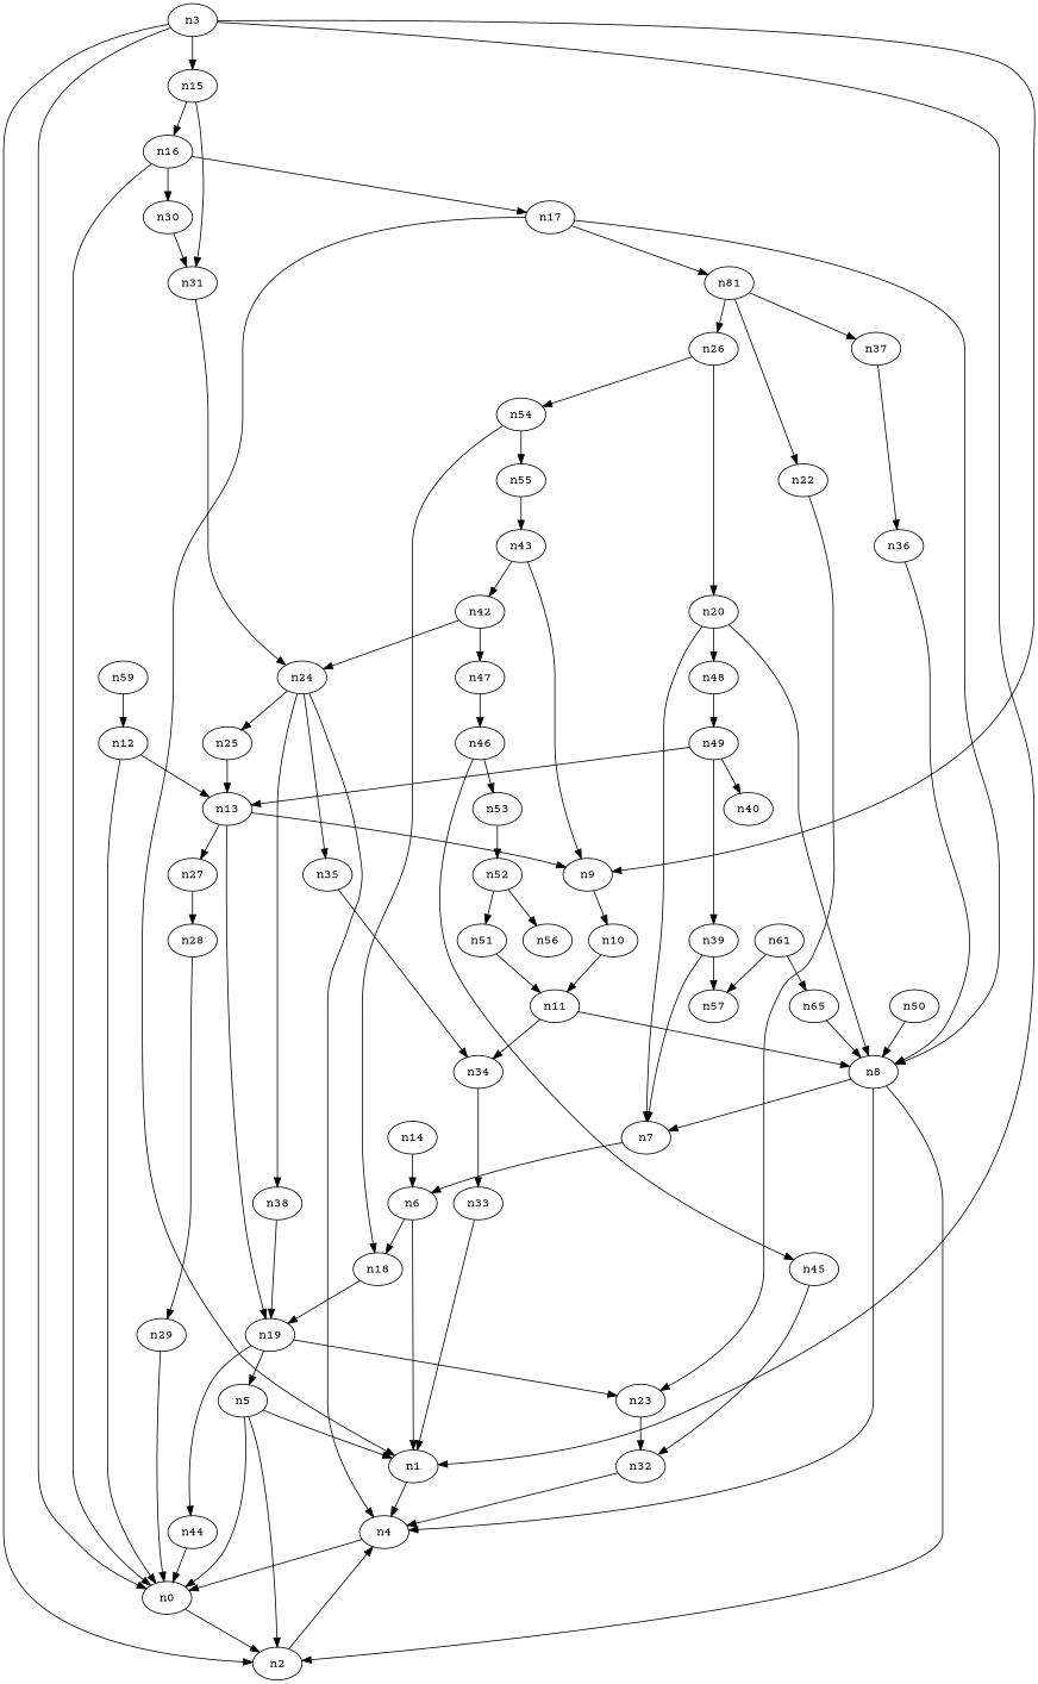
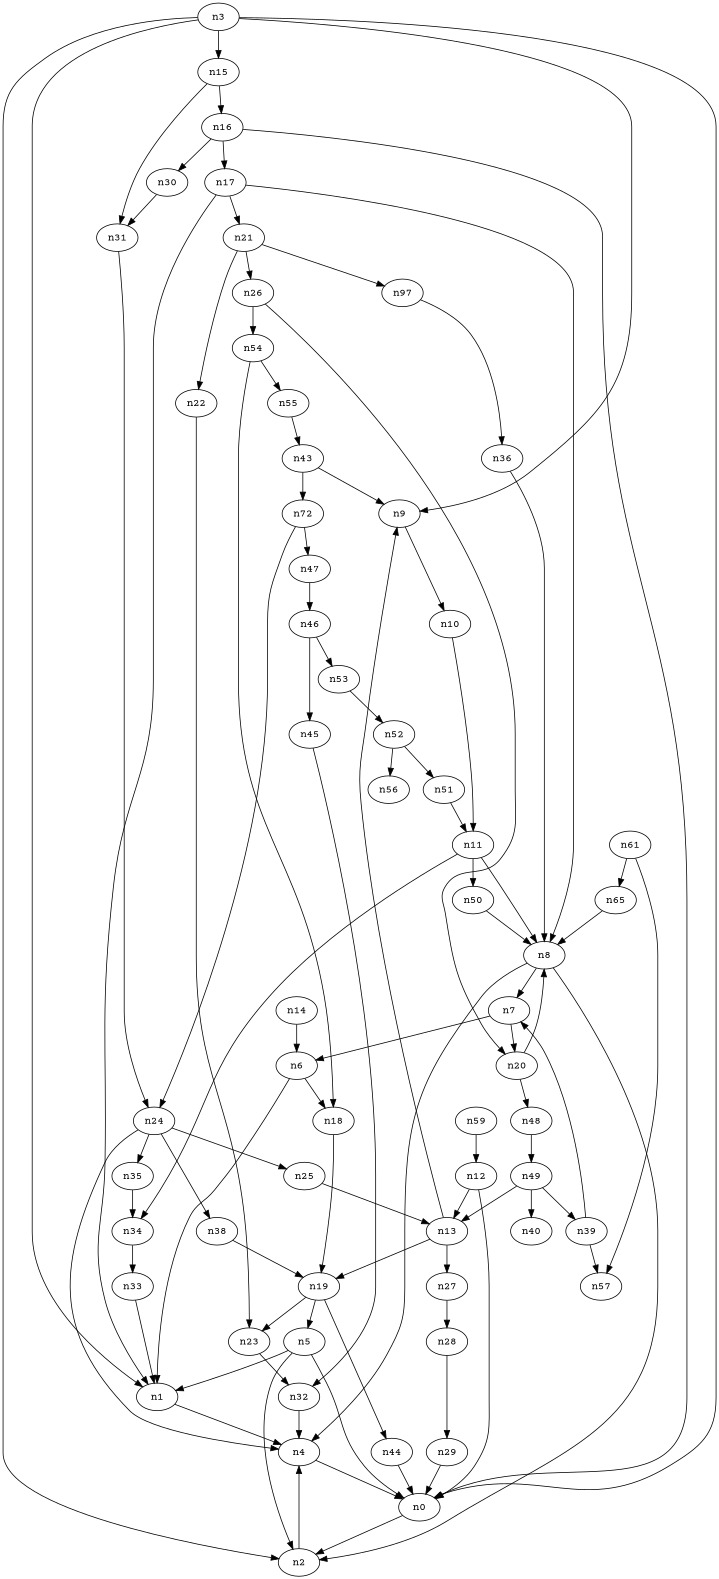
  digraph {
    fontname="Courier Prime"
    node [fontname="Courier Prime"]
    edge [fontname="Courier Prime"]
    n1
    n4
    n0
    n2
    n3
    n9
    n15
    n10
    n16
    n31
    n11
    n17
    n30
    n24
    n5
    n6
    n18
    n19
    n44
    n23
    n7
    n14
    n8
    n50
    n34
    n12
    n13
    n27
    n28
    n29
-   n21 [label=n81]
+   n21
    n25
    n35
    n38
    n22
    n26
-   n37
+   n37 [label=n97]
    n20
    n54
    n36
    n48
    n49
    n40
    n39
    n32
    n55
    n33
    n43
    n57
-   n42
+   n42 [label=n72]
    n47
    n46
    n45
    n53
    n52
    n51
    n56
    n61
    n62 [label=n65]
    n59
    n1 -> n4
    n4 -> n0
    n0 -> n2
    n2 -> n4
    n3 -> n1
    n3 -> n0
    n3 -> n2
    n3 -> n9
    n3 -> n15
    n9 -> n10
    n15 -> n16
    n15 -> n31
    n10 -> n11
    n16 -> n0
    n16 -> n17
    n16 -> n30
    n31 -> n24
    n11 -> n8
+   n11 -> n50
    n11 -> n34
    n17 -> n1
    n17 -> n8
    n17 -> n21
    n30 -> n31
    n24 -> n4
    n24 -> n25
    n24 -> n35
    n24 -> n38
    n5 -> n1
    n5 -> n0
    n5 -> n2
    n6 -> n1
    n6 -> n18
    n18 -> n19
    n19 -> n5
    n19 -> n44
    n19 -> n23
    n44 -> n0
    n23 -> n32
    n7 -> n6
    n14 -> n6
    n8 -> n4
    n8 -> n2
    n8 -> n7
    n50 -> n8
    n34 -> n33
    n12 -> n0
    n12 -> n13
    n13 -> n9
    n13 -> n19
    n13 -> n27
    n27 -> n28
    n28 -> n29
    n29 -> n0
    n21 -> n22
    n21 -> n26
    n21 -> n37
    n25 -> n13
    n35 -> n34
    n38 -> n19
    n22 -> n23
    n26 -> n20
    n26 -> n54
    n37 -> n36
-   n20 -> n7
+   n7 -> n20
    n20 -> n8
    n20 -> n48
    n54 -> n18
    n54 -> n55
    n36 -> n8
    n48 -> n49
    n49 -> n13
    n49 -> n40
    n49 -> n39
    n39 -> n7
    n39 -> n57
    n32 -> n4
    n55 -> n43
    n33 -> n1
    n43 -> n9
    n43 -> n42
    n42 -> n24
    n42 -> n47
    n47 -> n46
    n46 -> n45
    n46 -> n53
    n45 -> n32
    n53 -> n52
    n52 -> n51
    n52 -> n56
    n51 -> n11
    n61 -> n57
    n61 -> n62
    n62 -> n8
    n59 -> n12
  }
